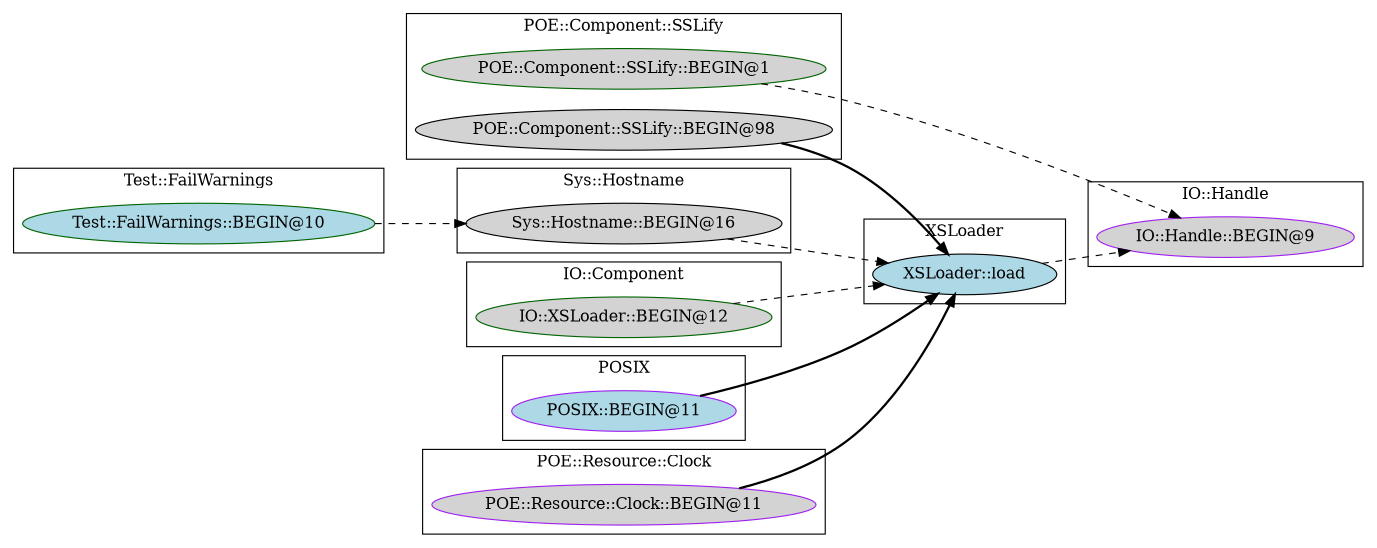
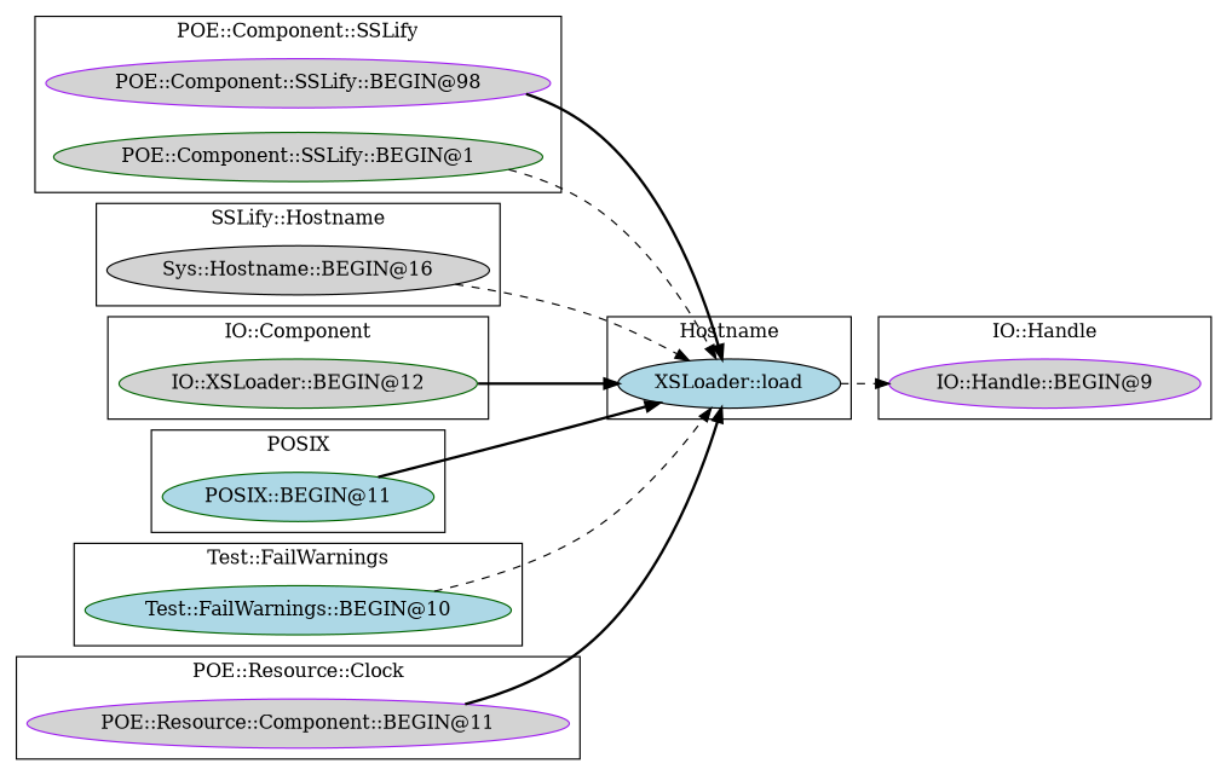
  digraph {
    rankdir=LR
    node [color=darkgreen fillcolor=lightgrey style=filled]
    edge [style=bold]
-   "POE::Component::SSLify::BEGIN@98" [color=black]
+   "POE::Component::SSLify::BEGIN@98" [color=purple]
    "POE::Component::SSLify::BEGIN@1"
    "Sys::Hostname::BEGIN@16" [color=black]
    n4 [label="IO::XSLoader::BEGIN@12"]
-   "POSIX::BEGIN@11" [color=purple fillcolor=lightblue]
+   "POSIX::BEGIN@11" [fillcolor=lightblue]
    "XSLoader::load" [color=black fillcolor=lightblue]
    "Test::FailWarnings::BEGIN@10" [fillcolor=lightblue]
    "IO::Handle::BEGIN@9" [color=purple]
-   "POE::Resource::Clock::BEGIN@11" [color=purple]
+   "POE::Resource::Clock::BEGIN@11" [color=purple label="POE::Resource::Component::BEGIN@11"]
    subgraph cluster_1 {
      label="POE::Component::SSLify"
      "POE::Component::SSLify::BEGIN@98"
      "POE::Component::SSLify::BEGIN@1"
    }
    subgraph cluster_2 {
-     label="Sys::Hostname"
+     label="SSLify::Hostname"
      "Sys::Hostname::BEGIN@16"
    }
    subgraph cluster_3 {
      label="IO::Component"
      n4
    }
    subgraph cluster_4 {
      label=POSIX
      "POSIX::BEGIN@11"
    }
    subgraph cluster_5 {
-     label=XSLoader
+     label=Hostname
      "XSLoader::load"
    }
    subgraph cluster_6 {
      label="Test::FailWarnings"
      "Test::FailWarnings::BEGIN@10"
    }
    subgraph cluster_7 {
      label="IO::Handle"
      "IO::Handle::BEGIN@9"
    }
    subgraph cluster_8 {
      label="POE::Resource::Clock"
      "POE::Resource::Clock::BEGIN@11"
    }
    "POE::Component::SSLify::BEGIN@98" -> "XSLoader::load"
-   "POE::Component::SSLify::BEGIN@1" -> "IO::Handle::BEGIN@9" [style=dashed]
+   "POE::Component::SSLify::BEGIN@1" -> "XSLoader::load" [style=dashed]
    "Sys::Hostname::BEGIN@16" -> "XSLoader::load" [style=dashed]
-   n4 -> "XSLoader::load" [style=dashed]
+   n4 -> "XSLoader::load"
    "POSIX::BEGIN@11" -> "XSLoader::load"
    "XSLoader::load" -> "IO::Handle::BEGIN@9" [style=dashed]
-   "Test::FailWarnings::BEGIN@10" -> "Sys::Hostname::BEGIN@16" [style=dashed]
+   "Test::FailWarnings::BEGIN@10" -> "XSLoader::load" [style=dashed]
    "POE::Resource::Clock::BEGIN@11" -> "XSLoader::load"
  }
